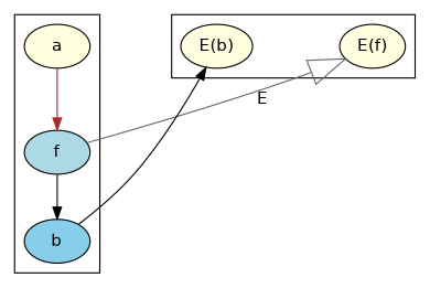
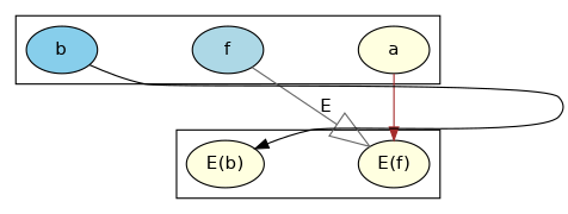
  digraph {
    compound=true
    fontname="DejaVu Sans"
    nodesep=1
    rankdir=TB
    node [fillcolor=lightyellow fontname="DejaVu Sans" style=filled]
    edge [color=black fontname="DejaVu Sans"]
    a
    f [fillcolor=lightblue]
    b [fillcolor=skyblue]
    "E(f)"
    "E(b)"
    subgraph cluster_1 {
      a
      f
      b
    }
    subgraph cluster_2 {
      "E(f)"
      "E(b)"
    }
-   a -> f [color=brown]
-   f -> b
+   a -> "E(f)" [color=brown]
    f -> "E(f)" [arrowhead=empty arrowsize=3 color=gray40 constraint=false label=E]
    b -> "E(b)" [constraint=false]
  }
